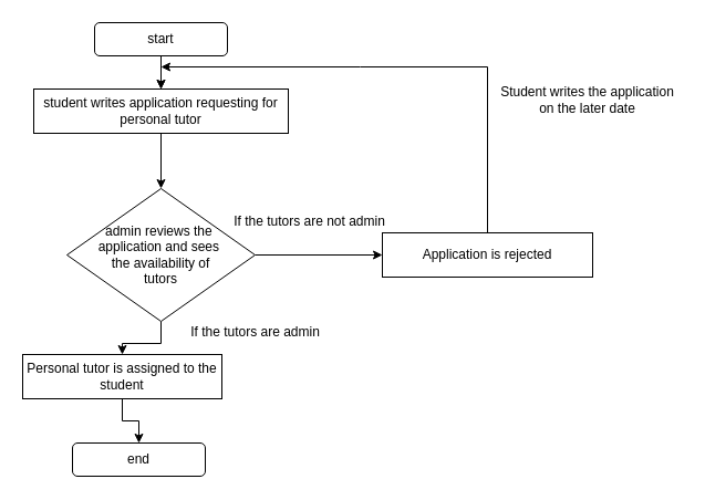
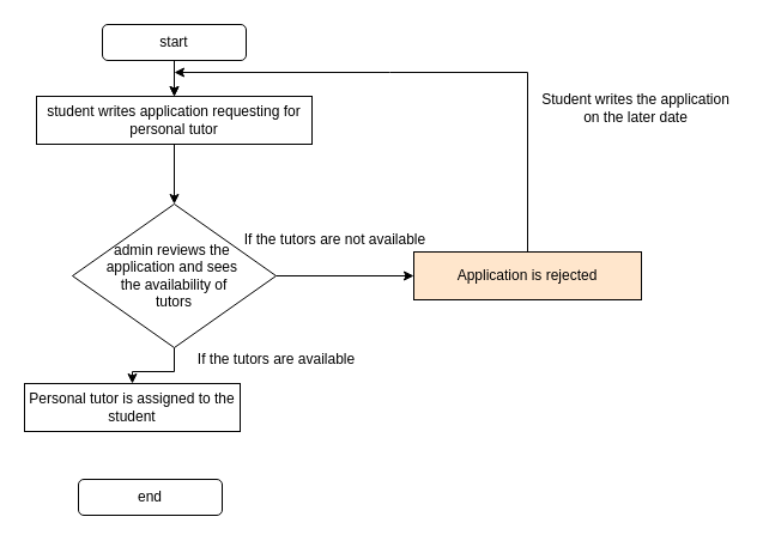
  <mxCell id="0" />
  <mxCell id="1" parent="0" />
  <mxCell id="2" value="end" style="rounded=1;whiteSpace=wrap;html=1;" vertex="1" parent="1"><mxGeometry x="65" y="400" width="120" height="30" as="geometry" /></mxCell>
  <mxCell id="3" value="" style="edgeStyle=orthogonalEdgeStyle;rounded=0;orthogonalLoop=1;jettySize=auto;html=1;" edge="1" parent="1" source="5" target="7"><mxGeometry relative="1" as="geometry" /></mxCell>
  <mxCell id="4" value="" style="edgeStyle=orthogonalEdgeStyle;rounded=0;orthogonalLoop=1;jettySize=auto;html=1;" edge="1" parent="1" source="5" target="7"><mxGeometry relative="1" as="geometry" /></mxCell>
  <mxCell id="5" value="start" style="rounded=1;whiteSpace=wrap;html=1;" vertex="1" parent="1"><mxGeometry x="85" y="20" width="120" height="30" as="geometry" /></mxCell>
  <mxCell id="6" value="" style="edgeStyle=orthogonalEdgeStyle;rounded=0;orthogonalLoop=1;jettySize=auto;html=1;" edge="1" parent="1" source="7" target="10"><mxGeometry relative="1" as="geometry" /></mxCell>
  <mxCell id="7" value="student writes application requesting for personal tutor" style="rounded=0;whiteSpace=wrap;html=1;" vertex="1" parent="1"><mxGeometry x="30" y="80" width="230" height="40" as="geometry" /></mxCell>
  <mxCell id="8" value="" style="edgeStyle=orthogonalEdgeStyle;rounded=0;orthogonalLoop=1;jettySize=auto;html=1;" edge="1" parent="1" source="10" target="13"><mxGeometry relative="1" as="geometry" /></mxCell>
  <mxCell id="9" value="" style="edgeStyle=orthogonalEdgeStyle;rounded=0;orthogonalLoop=1;jettySize=auto;html=1;" edge="1" parent="1" source="10" target="11"><mxGeometry relative="1" as="geometry" /></mxCell>
  <mxCell id="10" value="admin reviews the&amp;nbsp;&lt;br&gt;application and sees&amp;nbsp;&lt;br&gt;the availability of &lt;br&gt;tutors" style="rhombus;whiteSpace=wrap;html=1;" vertex="1" parent="1"><mxGeometry x="60" y="170" width="170" height="120" as="geometry" /></mxCell>
- <mxCell id="11" value="Application is rejected" style="rounded=0;whiteSpace=wrap;html=1;" vertex="1" parent="1"><mxGeometry x="345" y="210" width="190" height="40" as="geometry" /></mxCell>
- <mxCell id="12" value="" style="edgeStyle=orthogonalEdgeStyle;rounded=0;orthogonalLoop=1;jettySize=auto;html=1;" edge="1" parent="1" source="13" target="2"><mxGeometry relative="1" as="geometry" /></mxCell>
+ <mxCell id="11" value="Application is rejected" style="rounded=0;whiteSpace=wrap;html=1;fillColor=#ffe6cc;" vertex="1" parent="1"><mxGeometry x="345" y="210" width="190" height="40" as="geometry" /></mxCell>
  <mxCell id="13" value="Personal tutor is assigned to the student" style="rounded=0;whiteSpace=wrap;html=1;" vertex="1" parent="1"><mxGeometry x="20" y="320" width="180" height="40" as="geometry" /></mxCell>
  <mxCell id="14" value="" style="endArrow=classic;html=1;rounded=0;edgeStyle=orthogonalEdgeStyle;exitX=0.5;exitY=0;exitDx=0;exitDy=0;" edge="1" parent="1" source="11"><mxGeometry width="50" height="50" relative="1" as="geometry"><mxPoint x="475" y="50" as="sourcePoint" /><mxPoint x="145" y="60" as="targetPoint" /><Array as="points"><mxPoint x="440" y="60" /><mxPoint x="325" y="60" /></Array></mxGeometry></mxCell>
  <mxCell id="15" value="Student writes the application &lt;br&gt;on the later date" style="text;html=1;align=center;verticalAlign=middle;resizable=0;points=[];autosize=1;strokeColor=none;fillColor=none;" vertex="1" parent="1"><mxGeometry x="445" y="75" width="170" height="30" as="geometry" /></mxCell>
- <mxCell id="16" value="If the tutors are not admin" style="text;html=1;align=center;verticalAlign=middle;resizable=0;points=[];autosize=1;strokeColor=none;fillColor=none;" vertex="1" parent="1"><mxGeometry x="194" y="190" width="170" height="20" as="geometry" /></mxCell>
- <mxCell id="17" value="If the tutors are admin" style="text;html=1;align=center;verticalAlign=middle;resizable=0;points=[];autosize=1;strokeColor=none;fillColor=none;" vertex="1" parent="1"><mxGeometry x="155" y="290" width="150" height="20" as="geometry" /></mxCell>
+ <mxCell id="16" value="If the tutors are not available" style="text;html=1;align=center;verticalAlign=middle;resizable=0;points=[];autosize=1;strokeColor=none;fillColor=none;" vertex="1" parent="1"><mxGeometry x="194" y="190" width="170" height="20" as="geometry" /></mxCell>
+ <mxCell id="17" value="If the tutors are available" style="text;html=1;align=center;verticalAlign=middle;resizable=0;points=[];autosize=1;strokeColor=none;fillColor=none;" vertex="1" parent="1"><mxGeometry x="155" y="290" width="150" height="20" as="geometry" /></mxCell>
